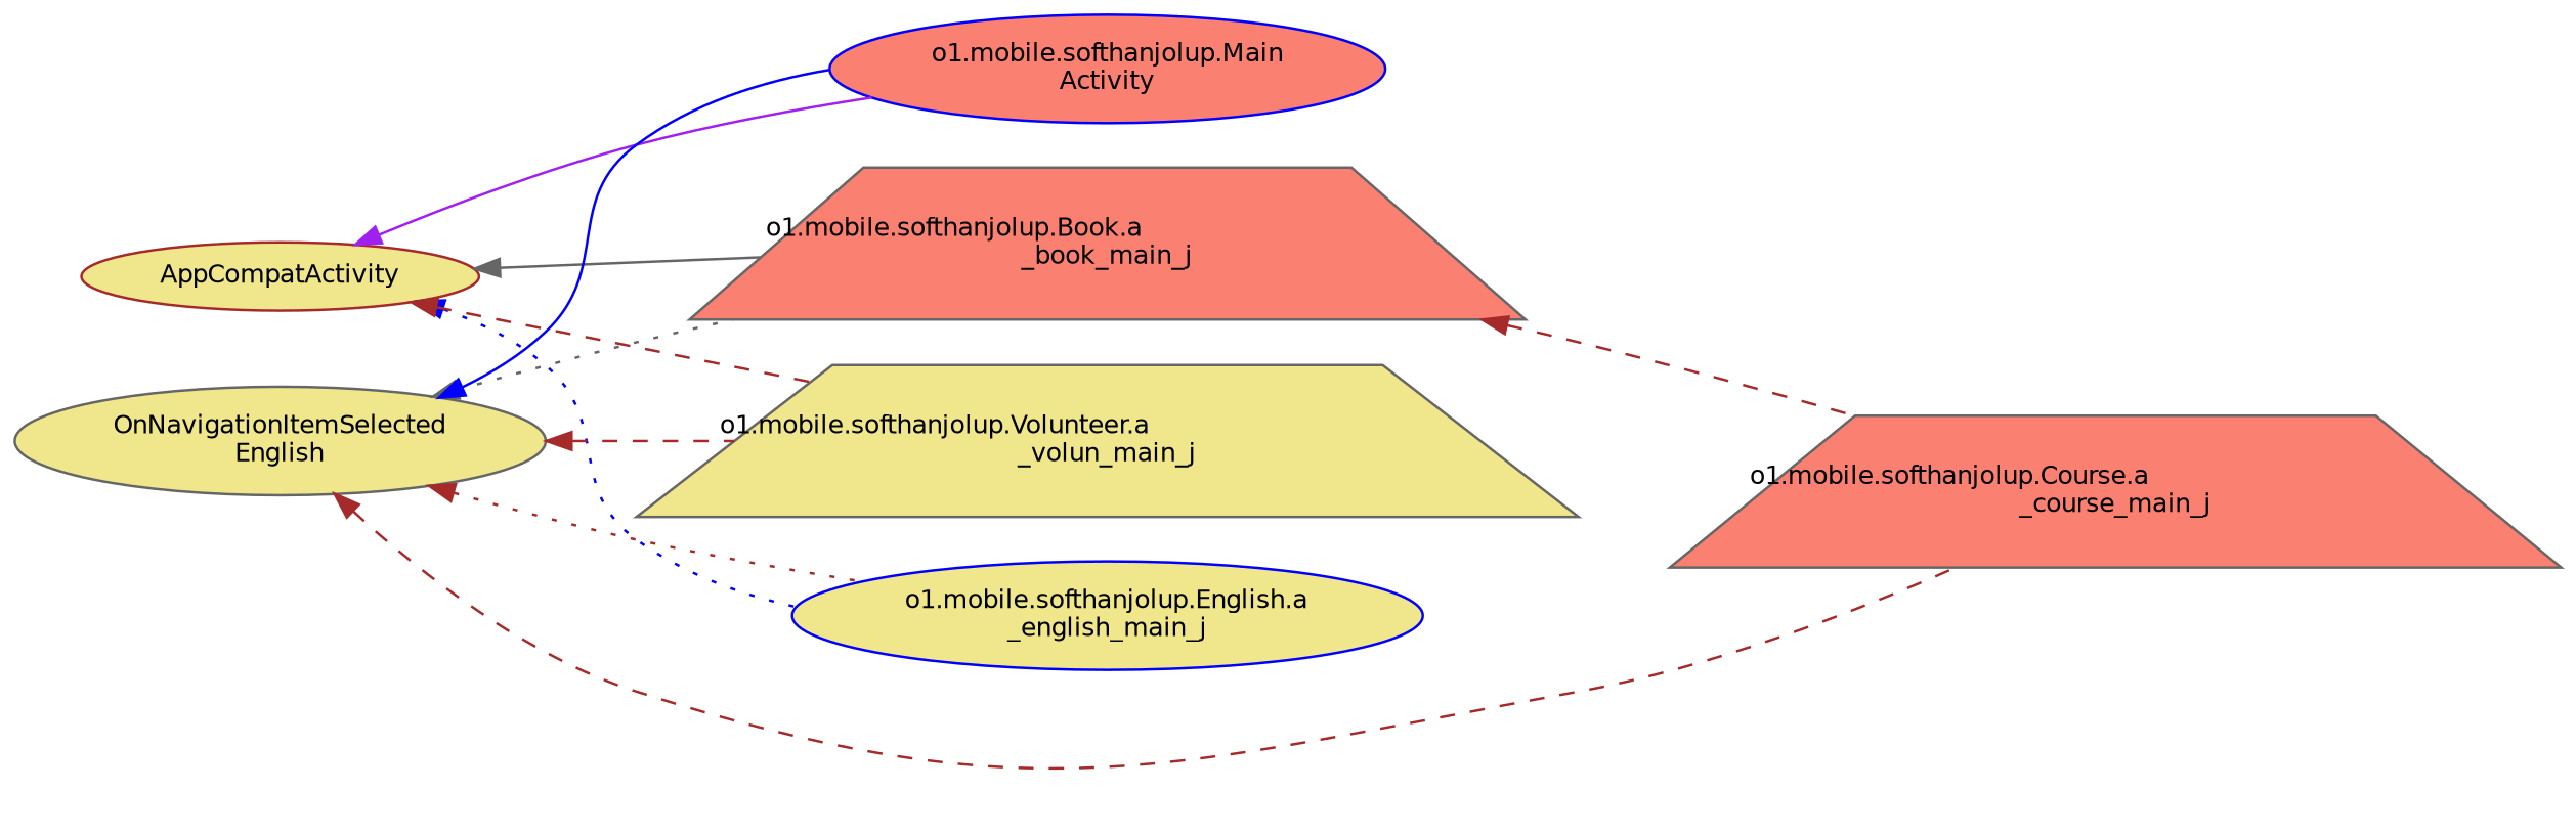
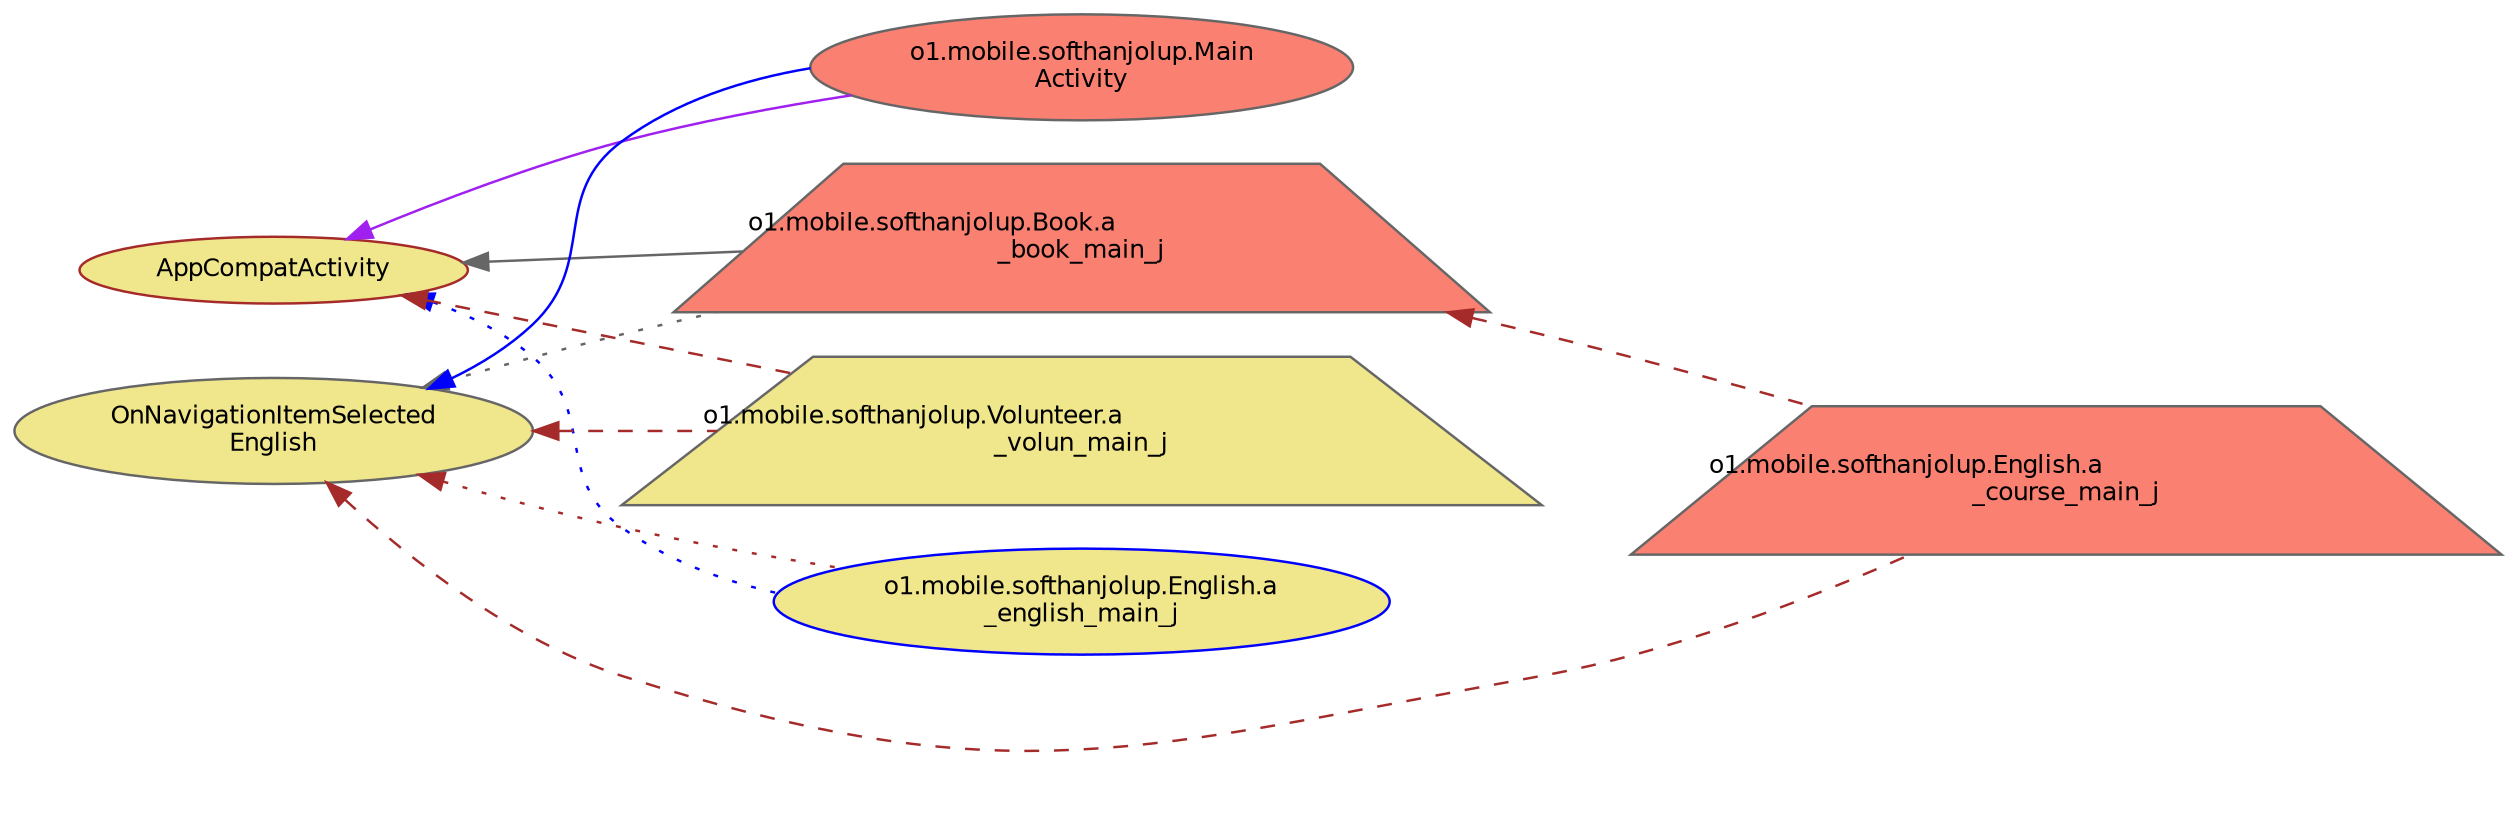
  digraph {
    rankdir=LR
    node [color=gray40 fillcolor=khaki fontname=Helvetica fontsize=10 shape=ellipse style=filled]
    edge [color=brown dir=back fontname=Helvetica fontsize=10 labelfontname=Helvetica labelfontsize=10 style=dashed]
    n1 [color=brown height=0.2 label=AppCompatActivity width=0.4]
    n2 [fillcolor=salmon height=0.2 label="o1.mobile.softhanjolup.Book.a\l_book_main_j" shape=trapezium width=0.4]
    n3 [color=blue height=0.2 label="o1.mobile.softhanjolup.English.a\l_english_main_j" width=0.4]
-   n4 [color=blue fillcolor=salmon height=0.2 label="o1.mobile.softhanjolup.Main\lActivity" width=0.4]
+   n4 [fillcolor=salmon height=0.2 label="o1.mobile.softhanjolup.Main\lActivity" width=0.4]
    n5 [height=0.2 label="o1.mobile.softhanjolup.Volunteer.a\l_volun_main_j" shape=trapezium width=0.4]
-   n6 [fillcolor=salmon height=0.2 label="o1.mobile.softhanjolup.Course.a\l_course_main_j" shape=trapezium width=0.4]
+   n6 [fillcolor=salmon height=0.2 label="o1.mobile.softhanjolup.English.a\l_course_main_j" shape=trapezium width=0.4]
    n7 [height=0.2 label="OnNavigationItemSelected\lEnglish" width=0.4]
    n1 -> n2 [color=gray40 style=solid]
    n1 -> n3 [color=blue style=dotted]
    n1 -> n4 [color=purple style=solid]
    n1 -> n5
    n2 -> n6
    n7 -> n2 [color=gray40 style=dotted]
    n7 -> n3 [style=dotted]
    n7 -> n4 [color=blue style=solid]
    n7 -> n5
    n7 -> n6
  }
